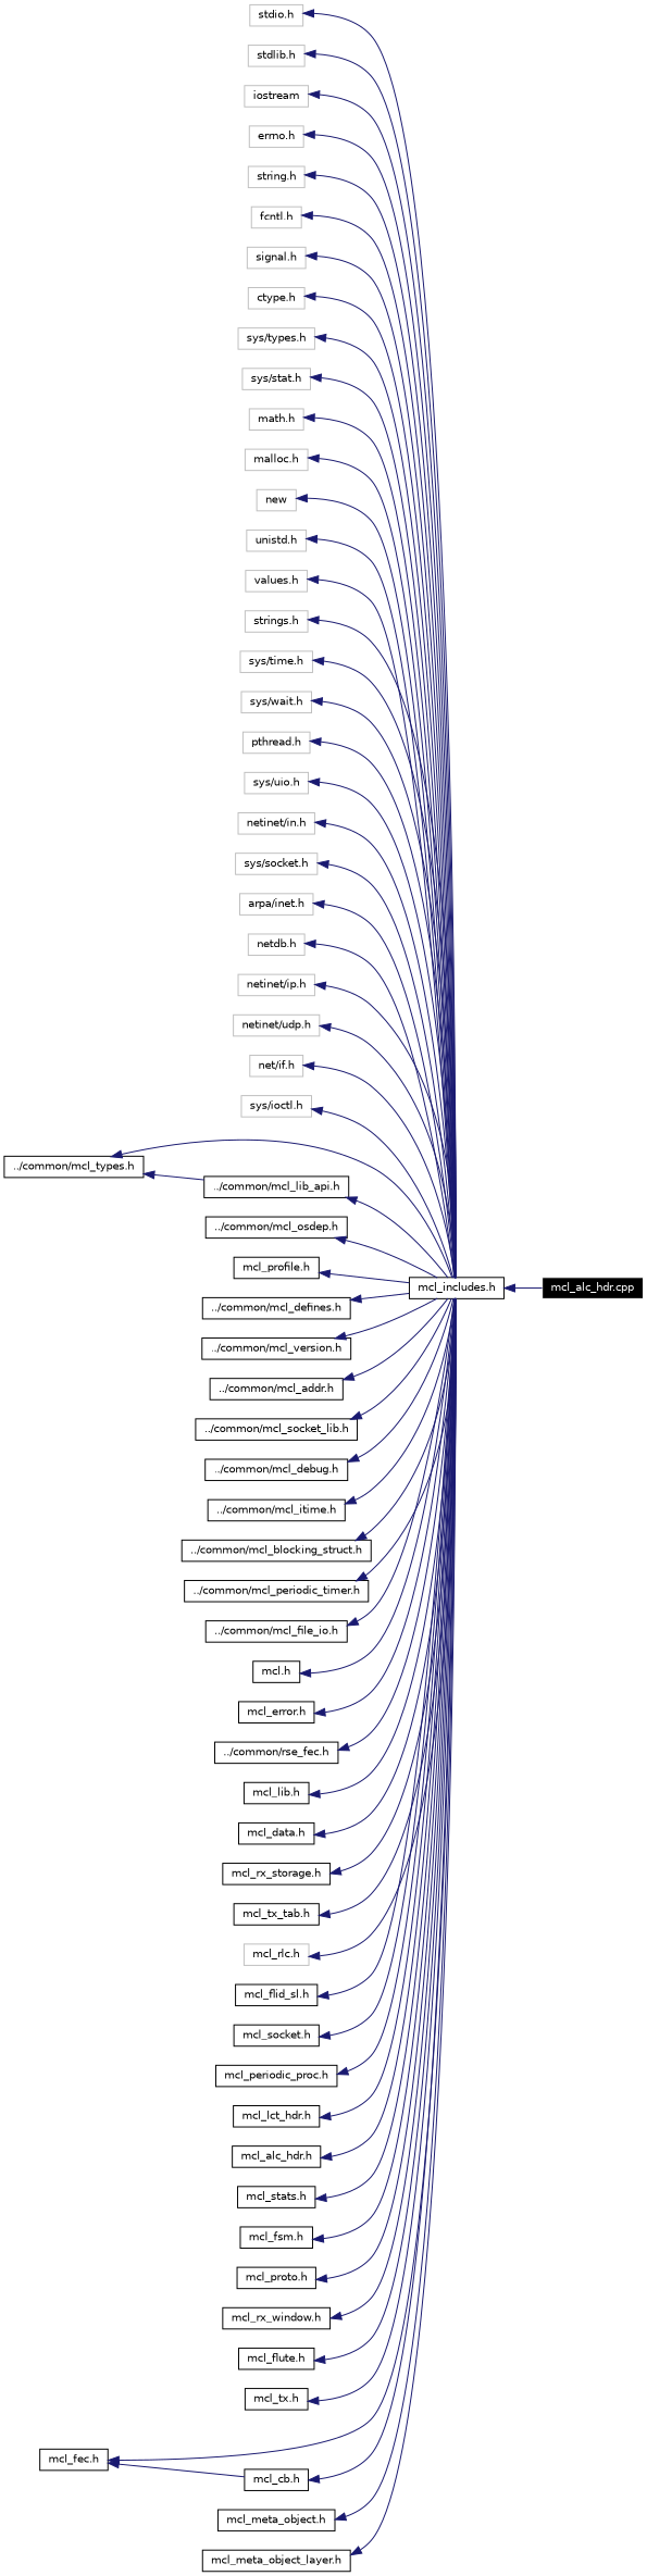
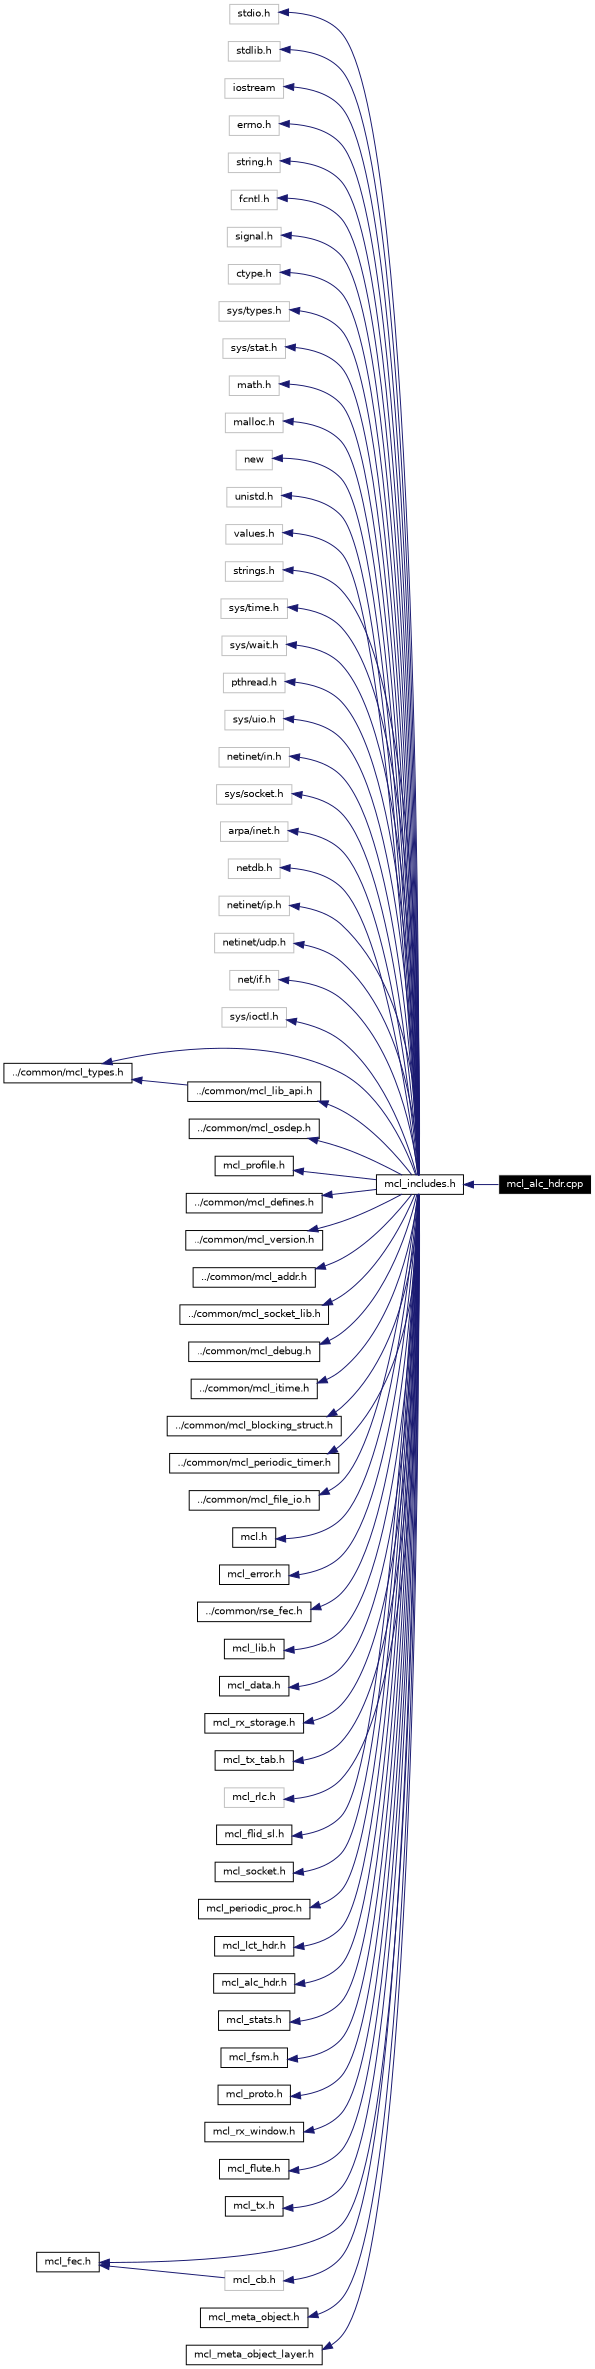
  digraph {
    rankdir=LR
    node [color=black fontname=Helvetica fontsize=10 shape=record]
    edge [color=midnightblue dir=back fontname=Helvetica fontsize=10 labelfontname=Helvetica labelfontsize=10 style=solid]
    n1 [color=white fillcolor=black fontcolor=white height=0.2 label="mcl_alc_hdr.cpp" style=filled width=0.4]
    n2 [height=0.2 label="mcl_includes.h" width=0.4]
    n3 [color=grey75 height=0.2 label="stdio.h" width=0.4]
    n4 [color=grey75 height=0.2 label="stdlib.h" width=0.4]
    n5 [color=grey75 height=0.2 label=iostream width=0.4]
    n6 [color=grey75 height=0.2 label="errno.h" width=0.4]
    n7 [color=grey75 height=0.2 label="string.h" width=0.4]
    n8 [color=grey75 height=0.2 label="fcntl.h" width=0.4]
    n9 [color=grey75 height=0.2 label="signal.h" width=0.4]
    n10 [color=grey75 height=0.2 label="ctype.h" width=0.4]
    n11 [color=grey75 height=0.2 label="sys/types.h" width=0.4]
    n12 [color=grey75 height=0.2 label="sys/stat.h" width=0.4]
    n13 [color=grey75 height=0.2 label="math.h" width=0.4]
    n14 [color=grey75 height=0.2 label="malloc.h" width=0.4]
    n15 [color=grey75 height=0.2 label=new width=0.4]
    n16 [color=grey75 height=0.2 label="unistd.h" width=0.4]
    n17 [color=grey75 height=0.2 label="values.h" width=0.4]
    n18 [color=grey75 height=0.2 label="strings.h" width=0.4]
    n19 [color=grey75 height=0.2 label="sys/time.h" width=0.4]
    n20 [color=grey75 height=0.2 label="sys/wait.h" width=0.4]
    n21 [color=grey75 height=0.2 label="pthread.h" width=0.4]
    n22 [color=grey75 height=0.2 label="sys/uio.h" width=0.4]
    n23 [color=grey75 height=0.2 label="netinet/in.h" width=0.4]
    n24 [color=grey75 height=0.2 label="sys/socket.h" width=0.4]
    n25 [color=grey75 height=0.2 label="arpa/inet.h" width=0.4]
    n26 [color=grey75 height=0.2 label="netdb.h" width=0.4]
    n27 [color=grey75 height=0.2 label="netinet/ip.h" width=0.4]
    n28 [color=grey75 height=0.2 label="netinet/udp.h" width=0.4]
    n29 [color=grey75 height=0.2 label="net/if.h" width=0.4]
    n30 [color=grey75 height=0.2 label="sys/ioctl.h" width=0.4]
    n31 [height=0.2 label="../common/mcl_types.h" width=0.4]
    n32 [height=0.2 label="../common/mcl_lib_api.h" width=0.4]
    n33 [height=0.2 label="../common/mcl_osdep.h" width=0.4]
    n34 [height=0.2 label="mcl_profile.h" width=0.4]
    n35 [height=0.2 label="../common/mcl_defines.h" width=0.4]
    n36 [height=0.2 label="../common/mcl_version.h" width=0.4]
    n37 [height=0.2 label="../common/mcl_addr.h" width=0.4]
    n38 [height=0.2 label="../common/mcl_socket_lib.h" width=0.4]
    n39 [height=0.2 label="../common/mcl_debug.h" width=0.4]
    n40 [height=0.2 label="../common/mcl_itime.h" width=0.4]
    n41 [height=0.2 label="../common/mcl_blocking_struct.h" width=0.4]
    n42 [height=0.2 label="../common/mcl_periodic_timer.h" width=0.4]
    n43 [height=0.2 label="../common/mcl_file_io.h" width=0.4]
    n44 [height=0.2 label="mcl.h" width=0.4]
    n45 [height=0.2 label="mcl_error.h" width=0.4]
    n46 [height=0.2 label="../common/rse_fec.h" width=0.4]
    n47 [height=0.2 label="mcl_lib.h" width=0.4]
    n48 [height=0.2 label="mcl_data.h" width=0.4]
    n49 [height=0.2 label="mcl_rx_storage.h" width=0.4]
    n50 [height=0.2 label="mcl_tx_tab.h" width=0.4]
    n51 [color=grey75 height=0.2 label="mcl_rlc.h" width=0.4]
    n52 [height=0.2 label="mcl_flid_sl.h" width=0.4]
    n53 [height=0.2 label="mcl_socket.h" width=0.4]
    n54 [height=0.2 label="mcl_periodic_proc.h" width=0.4]
    n55 [height=0.2 label="mcl_lct_hdr.h" width=0.4]
    n56 [height=0.2 label="mcl_alc_hdr.h" width=0.4]
    n57 [height=0.2 label="mcl_stats.h" width=0.4]
    n58 [height=0.2 label="mcl_fsm.h" width=0.4]
    n59 [height=0.2 label="mcl_proto.h" width=0.4]
    n60 [height=0.2 label="mcl_rx_window.h" width=0.4]
    n61 [height=0.2 label="mcl_flute.h" width=0.4]
    n62 [height=0.2 label="mcl_tx.h" width=0.4]
-   n63 [height=0.2 label="mcl_cb.h" width=0.4]
+   n63 [color=grey75 height=0.2 label="mcl_cb.h" width=0.4]
    n64 [height=0.2 label="mcl_fec.h" width=0.4]
    n65 [height=0.2 label="mcl_meta_object.h" width=0.4]
    n66 [height=0.2 label="mcl_meta_object_layer.h" width=0.4]
    n2 -> n1
    n3 -> n2
    n4 -> n2
    n5 -> n2
    n6 -> n2
    n7 -> n2
    n8 -> n2
    n9 -> n2
    n10 -> n2
    n11 -> n2
    n12 -> n2
    n13 -> n2
    n14 -> n2
    n15 -> n2
    n16 -> n2
    n17 -> n2
    n18 -> n2
    n19 -> n2
    n20 -> n2
    n21 -> n2
    n22 -> n2
    n23 -> n2
    n24 -> n2
    n25 -> n2
    n26 -> n2
    n27 -> n2
    n28 -> n2
    n29 -> n2
    n30 -> n2
    n31 -> n2
    n31 -> n32
    n32 -> n2
    n33 -> n2
    n34 -> n2
    n35 -> n2
    n36 -> n2
    n37 -> n2
    n38 -> n2
    n39 -> n2
    n40 -> n2
    n41 -> n2
    n42 -> n2
    n43 -> n2
    n44 -> n2
    n45 -> n2
    n46 -> n2
    n47 -> n2
    n48 -> n2
    n49 -> n2
    n50 -> n2
    n51 -> n2
    n52 -> n2
    n53 -> n2
    n54 -> n2
    n55 -> n2
    n56 -> n2
    n57 -> n2
    n58 -> n2
    n59 -> n2
    n60 -> n2
    n61 -> n2
    n62 -> n2
    n63 -> n2
    n64 -> n2
    n64 -> n63
    n65 -> n2
    n66 -> n2
  }
